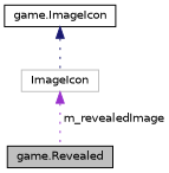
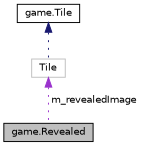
  digraph {
    node [color=black fillcolor=white fontname=Helvetica fontsize=10 shape=record style=filled]
    edge [dir=back fontname=Helvetica fontsize=10 labelfontname=Helvetica labelfontsize=10 style=dotted]
    n1 [fillcolor=grey75 fontcolor=black height=0.2 label="game.Revealed" width=0.4]
-   n2 [height=0.2 label="game.ImageIcon" width=0.4]
-   n3 [color=grey75 height=0.2 label=ImageIcon width=0.4]
+   n2 [height=0.2 label="game.Tile" width=0.4]
+   n3 [color=grey75 height=0.2 label=Tile width=0.4]
    n2 -> n3 [color=midnightblue]
    n3 -> n1 [color=darkorchid3 label=" m_revealedImage"]
  }
